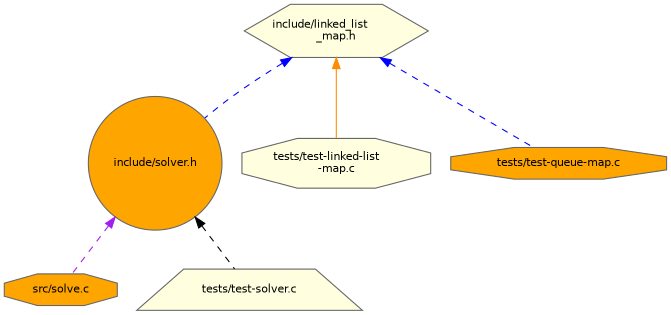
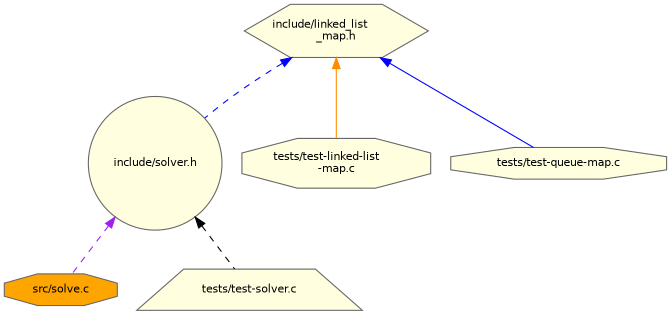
  digraph {
    node [color=grey40 fillcolor=lightyellow fontname=Helvetica fontsize=10 shape=octagon style=filled]
    edge [color=blue dir=back fontname=Helvetica fontsize=10 labelfontname=Helvetica labelfontsize=10 style=dashed]
    n1 [color=gray40 fontcolor=black height=0.2 label="include/linked_list\l_map.h" shape=hexagon width=0.4]
-   n2 [fillcolor=orange height=0.2 label="include/solver.h" shape=circle width=0.4]
+   n2 [height=0.2 label="include/solver.h" shape=circle width=0.4]
    n3 [height=0.2 label="tests/test-linked-list\l-map.c" width=0.4]
-   n4 [fillcolor=orange height=0.2 label="tests/test-queue-map.c" width=0.4]
+   n4 [height=0.2 label="tests/test-queue-map.c" width=0.4]
    n5 [fillcolor=orange height=0.2 label="src/solve.c" width=0.4]
    n6 [height=0.2 label="tests/test-solver.c" shape=trapezium width=0.4]
    n1 -> n2
    n1 -> n3 [color=darkorange style=solid]
-   n1 -> n4
+   n1 -> n4 [style=solid]
    n2 -> n5 [color=purple]
    n2 -> n6 [color=black]
  }
